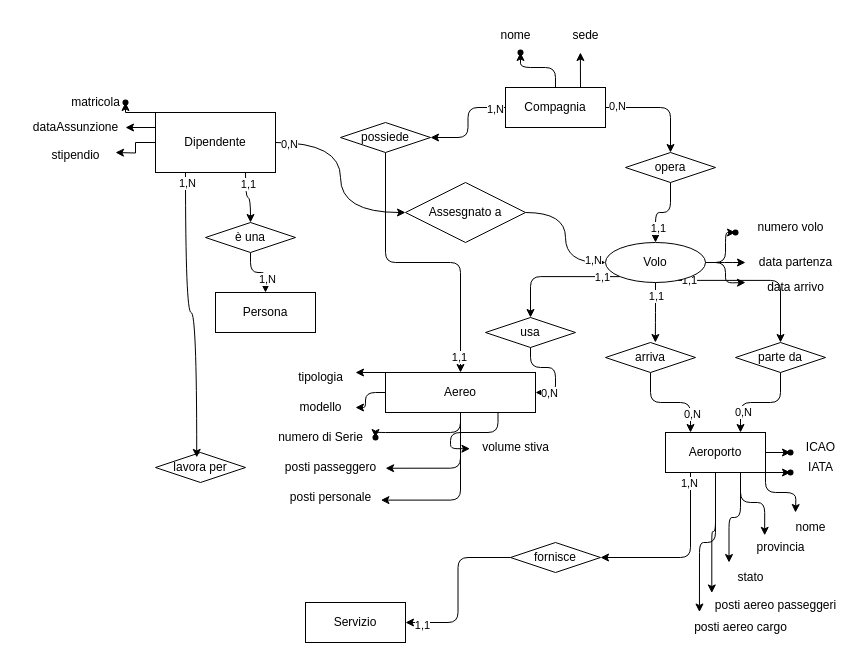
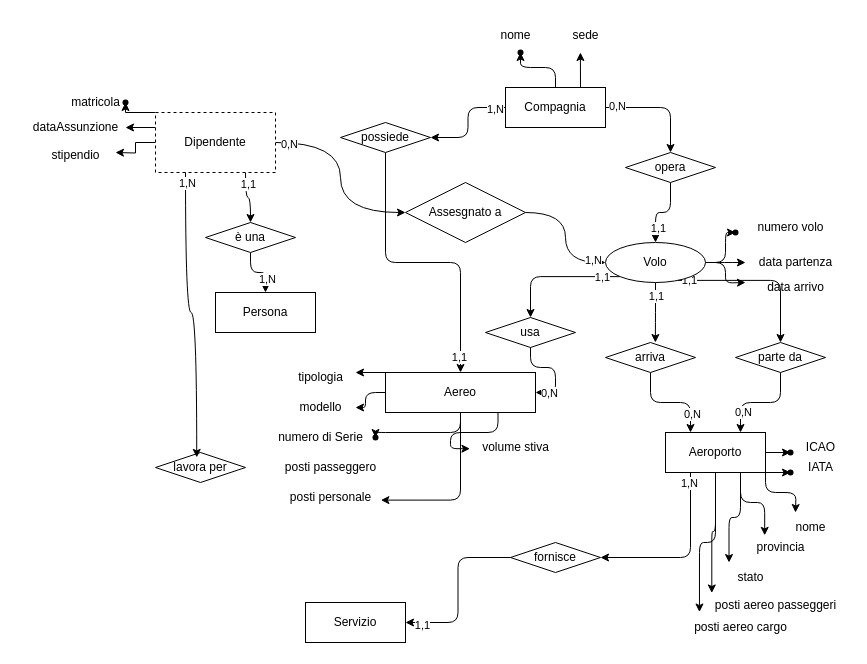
  <mxCell id="0" />
  <mxCell id="1" parent="0" />
  <mxCell id="2" value="" style="edgeStyle=orthogonalEdgeStyle;rounded=0;orthogonalLoop=1;jettySize=auto;html=1;exitX=0;exitY=0;exitDx=0;exitDy=0;" edge="1" parent="1" source="9" target="10"><mxGeometry relative="1" as="geometry" /></mxCell>
  <mxCell id="3" style="edgeStyle=orthogonalEdgeStyle;rounded=0;orthogonalLoop=1;jettySize=auto;html=1;exitX=0;exitY=0.25;exitDx=0;exitDy=0;" edge="1" parent="1" source="9"><mxGeometry relative="1" as="geometry"><mxPoint x="125" y="127.238" as="targetPoint" /></mxGeometry></mxCell>
  <mxCell id="4" style="edgeStyle=orthogonalEdgeStyle;rounded=0;orthogonalLoop=1;jettySize=auto;html=1;exitX=0;exitY=0.5;exitDx=0;exitDy=0;" edge="1" parent="1" source="9"><mxGeometry relative="1" as="geometry"><mxPoint x="115" y="152" as="targetPoint" /></mxGeometry></mxCell>
  <mxCell id="5" style="edgeStyle=orthogonalEdgeStyle;rounded=0;orthogonalLoop=1;jettySize=auto;html=1;exitX=1;exitY=0.5;exitDx=0;exitDy=0;entryX=0;entryY=0.5;entryDx=0;entryDy=0;curved=1;" edge="1" parent="1" source="9" target="16"><mxGeometry relative="1" as="geometry" /></mxCell>
  <mxCell id="6" value="0,N" style="edgeLabel;html=1;align=center;verticalAlign=middle;resizable=0;points=[];" vertex="1" connectable="0" parent="5"><mxGeometry x="-0.866" y="-1" relative="1" as="geometry"><mxPoint as="offset" /></mxGeometry></mxCell>
  <mxCell id="7" style="edgeStyle=orthogonalEdgeStyle;rounded=0;orthogonalLoop=1;jettySize=auto;html=1;exitX=0.75;exitY=1;exitDx=0;exitDy=0;entryX=0.5;entryY=0;entryDx=0;entryDy=0;curved=1;" edge="1" parent="1" source="9" target="64"><mxGeometry relative="1" as="geometry" /></mxCell>
  <mxCell id="8" value="1,1" style="edgeLabel;html=1;align=center;verticalAlign=middle;resizable=0;points=[];" vertex="1" connectable="0" parent="7"><mxGeometry x="-0.59" y="2" relative="1" as="geometry"><mxPoint as="offset" /></mxGeometry></mxCell>
- <mxCell id="9" value="Dipendente" style="rounded=0;whiteSpace=wrap;html=1;" vertex="1" parent="1"><mxGeometry x="155" y="112" width="120" height="60" as="geometry" /></mxCell>
+ <mxCell id="9" value="Dipendente" style="rounded=0;whiteSpace=wrap;html=1;dashed=1;" vertex="1" parent="1"><mxGeometry x="155" y="112" width="120" height="60" as="geometry" /></mxCell>
  <mxCell id="10" value="" style="shape=waypoint;sketch=0;size=6;pointerEvents=1;points=[];fillColor=default;resizable=0;rotatable=0;perimeter=centerPerimeter;snapToPoint=1;rounded=0;" vertex="1" parent="1"><mxGeometry x="115" y="92" width="20" height="20" as="geometry" /></mxCell>
  <mxCell id="11" value="matricola" style="text;html=1;align=center;verticalAlign=middle;resizable=0;points=[];autosize=1;strokeColor=none;fillColor=none;rounded=0;" vertex="1" parent="1"><mxGeometry x="60" y="87" width="70" height="30" as="geometry" /></mxCell>
  <mxCell id="12" value="dataAssunzione" style="text;html=1;align=center;verticalAlign=middle;resizable=0;points=[];autosize=1;strokeColor=none;fillColor=none;rounded=0;" vertex="1" parent="1"><mxGeometry x="20" y="112" width="110" height="30" as="geometry" /></mxCell>
  <mxCell id="13" value="stipendio" style="text;html=1;align=center;verticalAlign=middle;resizable=0;points=[];autosize=1;strokeColor=none;fillColor=none;rounded=0;" vertex="1" parent="1"><mxGeometry x="40" y="140" width="70" height="30" as="geometry" /></mxCell>
  <mxCell id="14" style="edgeStyle=orthogonalEdgeStyle;rounded=0;orthogonalLoop=1;jettySize=auto;html=1;exitX=1;exitY=0.5;exitDx=0;exitDy=0;entryX=0;entryY=0.5;entryDx=0;entryDy=0;curved=1;" edge="1" parent="1" source="16" target="24"><mxGeometry relative="1" as="geometry" /></mxCell>
  <mxCell id="15" value="1,N" style="edgeLabel;html=1;align=center;verticalAlign=middle;resizable=0;points=[];" vertex="1" connectable="0" parent="14"><mxGeometry x="0.807" y="3" relative="1" as="geometry"><mxPoint as="offset" /></mxGeometry></mxCell>
  <mxCell id="16" value="Assesgnato a " style="shape=rhombus;perimeter=rhombusPerimeter;whiteSpace=wrap;html=1;align=center;rounded=0;" vertex="1" parent="1"><mxGeometry x="405" y="182" width="120" height="60" as="geometry" /></mxCell>
  <mxCell id="17" style="edgeStyle=orthogonalEdgeStyle;orthogonalLoop=1;jettySize=auto;html=1;exitX=0;exitY=1;exitDx=0;exitDy=0;entryX=0.5;entryY=0;entryDx=0;entryDy=0;" edge="1" parent="1" source="24" target="54"><mxGeometry relative="1" as="geometry" /></mxCell>
  <mxCell id="18" value="1,1" style="edgeLabel;html=1;align=center;verticalAlign=middle;resizable=0;points=[];" vertex="1" connectable="0" parent="17"><mxGeometry x="-0.731" relative="1" as="geometry"><mxPoint as="offset" /></mxGeometry></mxCell>
  <mxCell id="19" style="edgeStyle=orthogonalEdgeStyle;orthogonalLoop=1;jettySize=auto;html=1;exitX=0.75;exitY=1;exitDx=0;exitDy=0;entryX=0.5;entryY=0;entryDx=0;entryDy=0;" edge="1" parent="1" source="24" target="48"><mxGeometry relative="1" as="geometry" /></mxCell>
  <mxCell id="20" value="&lt;div&gt;1,1&lt;/div&gt;" style="edgeLabel;html=1;align=center;verticalAlign=middle;resizable=0;points=[];" vertex="1" connectable="0" parent="19"><mxGeometry x="-0.87" relative="1" as="geometry"><mxPoint as="offset" /></mxGeometry></mxCell>
  <mxCell id="21" value="" style="edgeStyle=orthogonalEdgeStyle;orthogonalLoop=1;jettySize=auto;html=1;" edge="1" parent="1" source="24" target="75"><mxGeometry relative="1" as="geometry" /></mxCell>
  <mxCell id="22" style="edgeStyle=orthogonalEdgeStyle;orthogonalLoop=1;jettySize=auto;html=1;exitX=1;exitY=0.5;exitDx=0;exitDy=0;" edge="1" parent="1" source="24"><mxGeometry relative="1" as="geometry"><mxPoint x="745" y="262" as="targetPoint" /></mxGeometry></mxCell>
  <mxCell id="23" style="edgeStyle=orthogonalEdgeStyle;orthogonalLoop=1;jettySize=auto;html=1;exitX=1;exitY=0.5;exitDx=0;exitDy=0;" edge="1" parent="1" source="24"><mxGeometry relative="1" as="geometry"><mxPoint x="745" y="282" as="targetPoint" /></mxGeometry></mxCell>
  <mxCell id="24" value="Volo" style="ellipse;whiteSpace=wrap;html=1;align=center;" vertex="1" parent="1"><mxGeometry x="605" y="242" width="100" height="40" as="geometry" /></mxCell>
  <mxCell id="25" style="edgeStyle=orthogonalEdgeStyle;orthogonalLoop=1;jettySize=auto;html=1;exitX=0;exitY=0.5;exitDx=0;exitDy=0;entryX=1;entryY=0.5;entryDx=0;entryDy=0;" edge="1" parent="1" source="31" target="69"><mxGeometry relative="1" as="geometry" /></mxCell>
  <mxCell id="26" value="1,N" style="edgeLabel;html=1;align=center;verticalAlign=middle;resizable=0;points=[];" vertex="1" connectable="0" parent="25"><mxGeometry x="-0.793" y="1" relative="1" as="geometry"><mxPoint as="offset" /></mxGeometry></mxCell>
  <mxCell id="27" style="edgeStyle=orthogonalEdgeStyle;orthogonalLoop=1;jettySize=auto;html=1;exitX=1;exitY=0.5;exitDx=0;exitDy=0;entryX=0.5;entryY=0;entryDx=0;entryDy=0;" edge="1" parent="1" source="31" target="60"><mxGeometry relative="1" as="geometry" /></mxCell>
  <mxCell id="28" value="&lt;div&gt;0,N&lt;/div&gt;" style="edgeLabel;html=1;align=center;verticalAlign=middle;resizable=0;points=[];" vertex="1" connectable="0" parent="27"><mxGeometry x="-0.792" y="2" relative="1" as="geometry"><mxPoint as="offset" /></mxGeometry></mxCell>
  <mxCell id="29" value="" style="edgeStyle=orthogonalEdgeStyle;orthogonalLoop=1;jettySize=auto;html=1;" edge="1" parent="1" source="31" target="72"><mxGeometry relative="1" as="geometry" /></mxCell>
  <mxCell id="30" style="edgeStyle=orthogonalEdgeStyle;orthogonalLoop=1;jettySize=auto;html=1;exitX=0.75;exitY=0;exitDx=0;exitDy=0;" edge="1" parent="1" source="31"><mxGeometry relative="1" as="geometry"><mxPoint x="579.905" y="52" as="targetPoint" /></mxGeometry></mxCell>
  <mxCell id="31" value="Compagnia" style="whiteSpace=wrap;html=1;align=center;rounded=0;" vertex="1" parent="1"><mxGeometry x="505" y="87" width="100" height="40" as="geometry" /></mxCell>
  <mxCell id="32" style="edgeStyle=orthogonalEdgeStyle;orthogonalLoop=1;jettySize=auto;html=1;exitX=0;exitY=0;exitDx=0;exitDy=0;" edge="1" parent="1" source="35"><mxGeometry relative="1" as="geometry"><mxPoint x="355" y="372" as="targetPoint" /></mxGeometry></mxCell>
  <mxCell id="33" value="" style="edgeStyle=orthogonalEdgeStyle;orthogonalLoop=1;jettySize=auto;html=1;" edge="1" parent="1" source="35" target="91"><mxGeometry relative="1" as="geometry" /></mxCell>
  <mxCell id="34" value="" style="edgeStyle=orthogonalEdgeStyle;orthogonalLoop=1;jettySize=auto;html=1;" edge="1" parent="1" source="35" target="95"><mxGeometry relative="1" as="geometry" /></mxCell>
  <mxCell id="35" value="Aereo" style="whiteSpace=wrap;html=1;align=center;rounded=0;" vertex="1" parent="1"><mxGeometry x="385" y="372" width="150" height="40" as="geometry" /></mxCell>
  <mxCell id="36" style="edgeStyle=orthogonalEdgeStyle;orthogonalLoop=1;jettySize=auto;html=1;exitX=0.25;exitY=1;exitDx=0;exitDy=0;entryX=1;entryY=0.5;entryDx=0;entryDy=0;" edge="1" parent="1" source="43" target="57"><mxGeometry relative="1" as="geometry" /></mxCell>
  <mxCell id="37" value="1,N" style="edgeLabel;html=1;align=center;verticalAlign=middle;resizable=0;points=[];" vertex="1" connectable="0" parent="36"><mxGeometry x="-0.891" y="-2" relative="1" as="geometry"><mxPoint as="offset" /></mxGeometry></mxCell>
  <mxCell id="38" value="" style="edgeStyle=orthogonalEdgeStyle;orthogonalLoop=1;jettySize=auto;html=1;" edge="1" parent="1" source="43" target="79"><mxGeometry relative="1" as="geometry" /></mxCell>
  <mxCell id="39" style="edgeStyle=orthogonalEdgeStyle;orthogonalLoop=1;jettySize=auto;html=1;exitX=1;exitY=1;exitDx=0;exitDy=0;" edge="1" parent="1" source="43"><mxGeometry relative="1" as="geometry"><mxPoint x="795" y="512" as="targetPoint" /></mxGeometry></mxCell>
  <mxCell id="40" style="edgeStyle=orthogonalEdgeStyle;orthogonalLoop=1;jettySize=auto;html=1;exitX=0.75;exitY=1;exitDx=0;exitDy=0;entryX=0.274;entryY=0.095;entryDx=0;entryDy=0;entryPerimeter=0;" edge="1" parent="1" source="43" target="85"><mxGeometry relative="1" as="geometry"><mxPoint x="765" y="512" as="targetPoint" /></mxGeometry></mxCell>
  <mxCell id="41" style="edgeStyle=orthogonalEdgeStyle;orthogonalLoop=1;jettySize=auto;html=1;exitX=0.5;exitY=1;exitDx=0;exitDy=0;entryX=0.045;entryY=0.083;entryDx=0;entryDy=0;entryPerimeter=0;" edge="1" parent="1" source="43" target="87"><mxGeometry relative="1" as="geometry"><mxPoint x="715.143" y="512" as="targetPoint" /></mxGeometry></mxCell>
  <mxCell id="42" style="edgeStyle=orthogonalEdgeStyle;orthogonalLoop=1;jettySize=auto;html=1;exitX=0.75;exitY=1;exitDx=0;exitDy=0;entryX=0.07;entryY=0;entryDx=0;entryDy=0;entryPerimeter=0;" edge="1" parent="1" source="43" target="86"><mxGeometry relative="1" as="geometry"><mxPoint x="739.905" y="512" as="targetPoint" /></mxGeometry></mxCell>
  <mxCell id="43" value="Aeroporto" style="whiteSpace=wrap;html=1;align=center;rounded=0;" vertex="1" parent="1"><mxGeometry x="665" y="432" width="100" height="40" as="geometry" /></mxCell>
  <mxCell id="44" value="Persona" style="whiteSpace=wrap;html=1;align=center;rounded=0;" vertex="1" parent="1"><mxGeometry x="215" y="292" width="100" height="40" as="geometry" /></mxCell>
  <mxCell id="45" value="Servizio" style="whiteSpace=wrap;html=1;align=center;rounded=0;" vertex="1" parent="1"><mxGeometry x="305" y="602" width="100" height="40" as="geometry" /></mxCell>
  <mxCell id="46" style="edgeStyle=orthogonalEdgeStyle;orthogonalLoop=1;jettySize=auto;html=1;exitX=0.5;exitY=1;exitDx=0;exitDy=0;entryX=0.75;entryY=0;entryDx=0;entryDy=0;" edge="1" parent="1" source="48" target="43"><mxGeometry relative="1" as="geometry" /></mxCell>
  <mxCell id="47" value="0,N" style="edgeLabel;html=1;align=center;verticalAlign=middle;resizable=0;points=[];" vertex="1" connectable="0" parent="46"><mxGeometry x="0.574" y="2" relative="1" as="geometry"><mxPoint as="offset" /></mxGeometry></mxCell>
  <mxCell id="48" value="parte da" style="shape=rhombus;perimeter=rhombusPerimeter;whiteSpace=wrap;html=1;align=center;rounded=0;" vertex="1" parent="1"><mxGeometry x="735" y="342" width="90" height="30" as="geometry" /></mxCell>
  <mxCell id="49" style="edgeStyle=orthogonalEdgeStyle;orthogonalLoop=1;jettySize=auto;html=1;exitX=0.5;exitY=1;exitDx=0;exitDy=0;entryX=0.25;entryY=0;entryDx=0;entryDy=0;" edge="1" parent="1" source="51" target="43"><mxGeometry relative="1" as="geometry" /></mxCell>
  <mxCell id="50" value="0,N" style="edgeLabel;html=1;align=center;verticalAlign=middle;resizable=0;points=[];" vertex="1" connectable="0" parent="49"><mxGeometry x="0.62" y="1" relative="1" as="geometry"><mxPoint as="offset" /></mxGeometry></mxCell>
  <mxCell id="51" value="arriva" style="shape=rhombus;perimeter=rhombusPerimeter;whiteSpace=wrap;html=1;align=center;rounded=0;" vertex="1" parent="1"><mxGeometry x="605" y="342" width="90" height="30" as="geometry" /></mxCell>
  <mxCell id="52" style="edgeStyle=orthogonalEdgeStyle;orthogonalLoop=1;jettySize=auto;html=1;exitX=0.5;exitY=1;exitDx=0;exitDy=0;entryX=1;entryY=0.5;entryDx=0;entryDy=0;" edge="1" parent="1" source="54" target="35"><mxGeometry relative="1" as="geometry" /></mxCell>
  <mxCell id="53" value="0,N" style="edgeLabel;html=1;align=center;verticalAlign=middle;resizable=0;points=[];" vertex="1" connectable="0" parent="52"><mxGeometry x="0.721" relative="1" as="geometry"><mxPoint as="offset" /></mxGeometry></mxCell>
  <mxCell id="54" value="usa" style="shape=rhombus;perimeter=rhombusPerimeter;whiteSpace=wrap;html=1;align=center;rounded=0;" vertex="1" parent="1"><mxGeometry x="485" y="317" width="90" height="30" as="geometry" /></mxCell>
  <mxCell id="55" style="edgeStyle=orthogonalEdgeStyle;orthogonalLoop=1;jettySize=auto;html=1;exitX=0;exitY=0.5;exitDx=0;exitDy=0;entryX=1;entryY=0.5;entryDx=0;entryDy=0;" edge="1" parent="1" source="57" target="45"><mxGeometry relative="1" as="geometry" /></mxCell>
  <mxCell id="56" value="1,1" style="edgeLabel;html=1;align=center;verticalAlign=middle;resizable=0;points=[];" vertex="1" connectable="0" parent="55"><mxGeometry x="0.812" y="2" relative="1" as="geometry"><mxPoint as="offset" /></mxGeometry></mxCell>
  <mxCell id="57" value="fornisce" style="shape=rhombus;perimeter=rhombusPerimeter;whiteSpace=wrap;html=1;align=center;rounded=0;" vertex="1" parent="1"><mxGeometry x="510" y="542" width="90" height="30" as="geometry" /></mxCell>
  <mxCell id="58" style="edgeStyle=orthogonalEdgeStyle;orthogonalLoop=1;jettySize=auto;html=1;exitX=0.5;exitY=1;exitDx=0;exitDy=0;entryX=0.5;entryY=0;entryDx=0;entryDy=0;" edge="1" parent="1" source="60" target="24"><mxGeometry relative="1" as="geometry" /></mxCell>
  <mxCell id="59" value="1,1" style="edgeLabel;html=1;align=center;verticalAlign=middle;resizable=0;points=[];" vertex="1" connectable="0" parent="58"><mxGeometry x="0.593" y="2" relative="1" as="geometry"><mxPoint as="offset" /></mxGeometry></mxCell>
  <mxCell id="60" value="opera" style="shape=rhombus;perimeter=rhombusPerimeter;whiteSpace=wrap;html=1;align=center;rounded=0;" vertex="1" parent="1"><mxGeometry x="625" y="152" width="90" height="30" as="geometry" /></mxCell>
  <mxCell id="61" value="lavora per" style="shape=rhombus;perimeter=rhombusPerimeter;whiteSpace=wrap;html=1;align=center;rounded=0;" vertex="1" parent="1"><mxGeometry x="155" y="452" width="90" height="30" as="geometry" /></mxCell>
  <mxCell id="62" style="edgeStyle=orthogonalEdgeStyle;orthogonalLoop=1;jettySize=auto;html=1;exitX=0.5;exitY=1;exitDx=0;exitDy=0;" edge="1" parent="1" source="64" target="44"><mxGeometry relative="1" as="geometry" /></mxCell>
  <mxCell id="63" value="1,N" style="edgeLabel;html=1;align=center;verticalAlign=middle;resizable=0;points=[];" vertex="1" connectable="0" parent="62"><mxGeometry x="0.496" y="1" relative="1" as="geometry"><mxPoint as="offset" /></mxGeometry></mxCell>
  <mxCell id="64" value="è una" style="shape=rhombus;perimeter=rhombusPerimeter;whiteSpace=wrap;html=1;align=center;rounded=0;" vertex="1" parent="1"><mxGeometry x="205" y="222" width="90" height="30" as="geometry" /></mxCell>
  <mxCell id="65" style="edgeStyle=orthogonalEdgeStyle;orthogonalLoop=1;jettySize=auto;html=1;exitX=0.25;exitY=1;exitDx=0;exitDy=0;entryX=0.458;entryY=0.164;entryDx=0;entryDy=0;entryPerimeter=0;curved=1;" edge="1" parent="1" source="9" target="61"><mxGeometry relative="1" as="geometry" /></mxCell>
  <mxCell id="66" value="1,N" style="edgeLabel;html=1;align=center;verticalAlign=middle;resizable=0;points=[];" vertex="1" connectable="0" parent="65"><mxGeometry x="-0.935" y="1" relative="1" as="geometry"><mxPoint as="offset" /></mxGeometry></mxCell>
  <mxCell id="67" style="edgeStyle=orthogonalEdgeStyle;orthogonalLoop=1;jettySize=auto;html=1;exitX=0.5;exitY=1;exitDx=0;exitDy=0;entryX=0.5;entryY=0;entryDx=0;entryDy=0;" edge="1" parent="1" source="69" target="35"><mxGeometry relative="1" as="geometry" /></mxCell>
  <mxCell id="68" value="1,1" style="edgeLabel;html=1;align=center;verticalAlign=middle;resizable=0;points=[];" vertex="1" connectable="0" parent="67"><mxGeometry x="0.889" y="-2" relative="1" as="geometry"><mxPoint as="offset" /></mxGeometry></mxCell>
  <mxCell id="69" value="possiede" style="shape=rhombus;perimeter=rhombusPerimeter;whiteSpace=wrap;html=1;align=center;" vertex="1" parent="1"><mxGeometry x="340" y="122" width="90" height="30" as="geometry" /></mxCell>
  <mxCell id="70" style="edgeStyle=orthogonalEdgeStyle;orthogonalLoop=1;jettySize=auto;html=1;exitX=0.5;exitY=1;exitDx=0;exitDy=0;entryX=0.554;entryY=0;entryDx=0;entryDy=0;entryPerimeter=0;" edge="1" parent="1" source="24" target="51"><mxGeometry relative="1" as="geometry" /></mxCell>
  <mxCell id="71" value="1,1" style="edgeLabel;html=1;align=center;verticalAlign=middle;resizable=0;points=[];" vertex="1" connectable="0" parent="70"><mxGeometry x="-0.558" relative="1" as="geometry"><mxPoint as="offset" /></mxGeometry></mxCell>
  <mxCell id="72" value="" style="shape=waypoint;sketch=0;size=6;pointerEvents=1;points=[];fillColor=default;resizable=0;rotatable=0;perimeter=centerPerimeter;snapToPoint=1;rounded=0;" vertex="1" parent="1"><mxGeometry x="510" y="42" width="20" height="20" as="geometry" /></mxCell>
  <mxCell id="73" value="nome" style="text;html=1;align=center;verticalAlign=middle;resizable=0;points=[];autosize=1;strokeColor=none;fillColor=none;" vertex="1" parent="1"><mxGeometry x="490" y="20" width="50" height="30" as="geometry" /></mxCell>
  <mxCell id="74" value="sede" style="text;html=1;align=center;verticalAlign=middle;resizable=0;points=[];autosize=1;strokeColor=none;fillColor=none;" vertex="1" parent="1"><mxGeometry x="560" y="20" width="50" height="30" as="geometry" /></mxCell>
  <mxCell id="75" value="" style="shape=waypoint;sketch=0;size=6;pointerEvents=1;points=[];fillColor=default;resizable=0;rotatable=0;perimeter=centerPerimeter;snapToPoint=1;rounded=0;" vertex="1" parent="1"><mxGeometry x="725" y="222" width="20" height="20" as="geometry" /></mxCell>
  <mxCell id="76" value="data partenza" style="text;html=1;align=center;verticalAlign=middle;resizable=0;points=[];autosize=1;strokeColor=none;fillColor=none;" vertex="1" parent="1"><mxGeometry x="745" y="247" width="100" height="30" as="geometry" /></mxCell>
  <mxCell id="77" value="data arrivo" style="text;html=1;align=center;verticalAlign=middle;resizable=0;points=[];autosize=1;strokeColor=none;fillColor=none;" vertex="1" parent="1"><mxGeometry x="755" y="272" width="80" height="30" as="geometry" /></mxCell>
  <mxCell id="78" value="numero volo" style="text;html=1;align=center;verticalAlign=middle;resizable=0;points=[];autosize=1;strokeColor=none;fillColor=none;" vertex="1" parent="1"><mxGeometry x="745" y="212" width="90" height="30" as="geometry" /></mxCell>
  <mxCell id="79" value="" style="shape=waypoint;sketch=0;size=6;pointerEvents=1;points=[];fillColor=default;resizable=0;rotatable=0;perimeter=centerPerimeter;snapToPoint=1;rounded=0;" vertex="1" parent="1"><mxGeometry x="780" y="442" width="20" height="20" as="geometry" /></mxCell>
  <mxCell id="80" value="ICAO" style="text;html=1;align=center;verticalAlign=middle;resizable=0;points=[];autosize=1;strokeColor=none;fillColor=none;" vertex="1" parent="1"><mxGeometry x="795" y="432" width="50" height="30" as="geometry" /></mxCell>
  <mxCell id="81" value="" style="edgeStyle=orthogonalEdgeStyle;orthogonalLoop=1;jettySize=auto;html=1;" edge="1" parent="1" target="82"><mxGeometry relative="1" as="geometry"><mxPoint x="765" y="472" as="sourcePoint" /></mxGeometry></mxCell>
  <mxCell id="82" value="" style="shape=waypoint;sketch=0;size=6;pointerEvents=1;points=[];fillColor=default;resizable=0;rotatable=0;perimeter=centerPerimeter;snapToPoint=1;rounded=0;" vertex="1" parent="1"><mxGeometry x="780" y="462" width="20" height="20" as="geometry" /></mxCell>
  <mxCell id="83" value="IATA" style="text;html=1;align=center;verticalAlign=middle;resizable=0;points=[];autosize=1;strokeColor=none;fillColor=none;" vertex="1" parent="1"><mxGeometry x="795" y="452" width="50" height="30" as="geometry" /></mxCell>
  <mxCell id="84" value="nome" style="text;html=1;align=center;verticalAlign=middle;resizable=0;points=[];autosize=1;strokeColor=none;fillColor=none;" vertex="1" parent="1"><mxGeometry x="785" y="512" width="50" height="30" as="geometry" /></mxCell>
  <mxCell id="85" value="provincia" style="text;html=1;align=center;verticalAlign=middle;resizable=0;points=[];autosize=1;strokeColor=none;fillColor=none;" vertex="1" parent="1"><mxGeometry x="745" y="532" width="70" height="30" as="geometry" /></mxCell>
  <mxCell id="86" value="stato" style="text;html=1;align=center;verticalAlign=middle;resizable=0;points=[];autosize=1;strokeColor=none;fillColor=none;" vertex="1" parent="1"><mxGeometry x="725" y="562" width="50" height="30" as="geometry" /></mxCell>
  <mxCell id="87" value="posti aereo passeggeri" style="text;html=1;align=center;verticalAlign=middle;resizable=0;points=[];autosize=1;strokeColor=none;fillColor=none;" vertex="1" parent="1"><mxGeometry x="705" y="590" width="140" height="30" as="geometry" /></mxCell>
  <mxCell id="88" value="posti aereo cargo" style="text;html=1;align=center;verticalAlign=middle;resizable=0;points=[];autosize=1;strokeColor=none;fillColor=none;" vertex="1" parent="1"><mxGeometry x="680" y="612" width="120" height="30" as="geometry" /></mxCell>
  <mxCell id="89" style="edgeStyle=orthogonalEdgeStyle;orthogonalLoop=1;jettySize=auto;html=1;exitX=0.5;exitY=1;exitDx=0;exitDy=0;entryX=0.158;entryY=-0.016;entryDx=0;entryDy=0;entryPerimeter=0;" edge="1" parent="1" source="43" target="88"><mxGeometry relative="1" as="geometry" /></mxCell>
  <mxCell id="90" value="tipologia" style="text;html=1;align=center;verticalAlign=middle;resizable=0;points=[];autosize=1;strokeColor=none;fillColor=none;" vertex="1" parent="1"><mxGeometry x="285" y="362" width="70" height="30" as="geometry" /></mxCell>
  <mxCell id="91" value="modello" style="text;html=1;align=center;verticalAlign=middle;resizable=0;points=[];autosize=1;strokeColor=none;fillColor=none;" vertex="1" parent="1"><mxGeometry x="285" y="392" width="70" height="30" as="geometry" /></mxCell>
  <mxCell id="92" value="numero di Serie" style="text;html=1;align=center;verticalAlign=middle;resizable=0;points=[];autosize=1;strokeColor=none;fillColor=none;" vertex="1" parent="1"><mxGeometry x="265" y="422" width="110" height="30" as="geometry" /></mxCell>
  <mxCell id="93" value="posti passeggero" style="text;html=1;align=center;verticalAlign=middle;resizable=0;points=[];autosize=1;strokeColor=none;fillColor=none;" vertex="1" parent="1"><mxGeometry x="275" y="452" width="110" height="30" as="geometry" /></mxCell>
  <mxCell id="94" value="posti personale" style="text;html=1;align=center;verticalAlign=middle;resizable=0;points=[];autosize=1;strokeColor=none;fillColor=none;" vertex="1" parent="1"><mxGeometry x="280" y="482" width="100" height="30" as="geometry" /></mxCell>
  <mxCell id="95" value="" style="shape=waypoint;sketch=0;size=6;pointerEvents=1;points=[];fillColor=default;resizable=0;rotatable=0;perimeter=centerPerimeter;snapToPoint=1;rounded=0;" vertex="1" parent="1"><mxGeometry x="365" y="427" width="20" height="20" as="geometry" /></mxCell>
- <mxCell id="96" style="edgeStyle=orthogonalEdgeStyle;orthogonalLoop=1;jettySize=auto;html=1;exitX=0.5;exitY=1;exitDx=0;exitDy=0;entryX=1.001;entryY=0.524;entryDx=0;entryDy=0;entryPerimeter=0;" edge="1" parent="1" source="35" target="93"><mxGeometry relative="1" as="geometry" /></mxCell>
  <mxCell id="97" style="edgeStyle=orthogonalEdgeStyle;orthogonalLoop=1;jettySize=auto;html=1;exitX=0.5;exitY=1;exitDx=0;exitDy=0;entryX=1.004;entryY=0.587;entryDx=0;entryDy=0;entryPerimeter=0;" edge="1" parent="1" source="35" target="94"><mxGeometry relative="1" as="geometry" /></mxCell>
  <mxCell id="98" value="volume stiva" style="text;html=1;align=center;verticalAlign=middle;resizable=0;points=[];autosize=1;strokeColor=none;fillColor=none;" vertex="1" parent="1"><mxGeometry x="470" y="432" width="90" height="30" as="geometry" /></mxCell>
  <mxCell id="99" style="edgeStyle=orthogonalEdgeStyle;orthogonalLoop=1;jettySize=auto;html=1;exitX=0.75;exitY=1;exitDx=0;exitDy=0;entryX=-0.006;entryY=0.54;entryDx=0;entryDy=0;entryPerimeter=0;" edge="1" parent="1" source="35" target="98"><mxGeometry relative="1" as="geometry" /></mxCell>
